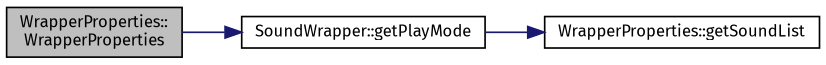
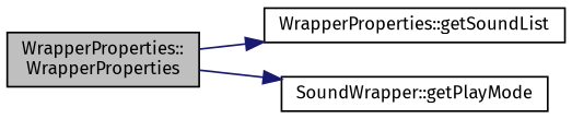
  digraph {
    fontname="Fira Sans"
    rankdir=LR
    node [color=black fillcolor=white fontname="Fira Sans" fontsize=10 shape=record style=filled]
    edge [color=midnightblue fontname="Fira Sans" fontsize=10 labelfontname=Helvetica labelfontsize=10 style=solid]
    n1 [fillcolor=grey75 fontcolor=black height=0.2 label="WrapperProperties::\lWrapperProperties" width=0.4]
    n2 [height=0.2 label="WrapperProperties::getSoundList" width=0.4]
    n3 [height=0.2 label="SoundWrapper::getPlayMode" width=0.4]
-   n3 -> n2
+   n1 -> n2
    n1 -> n3
  }
